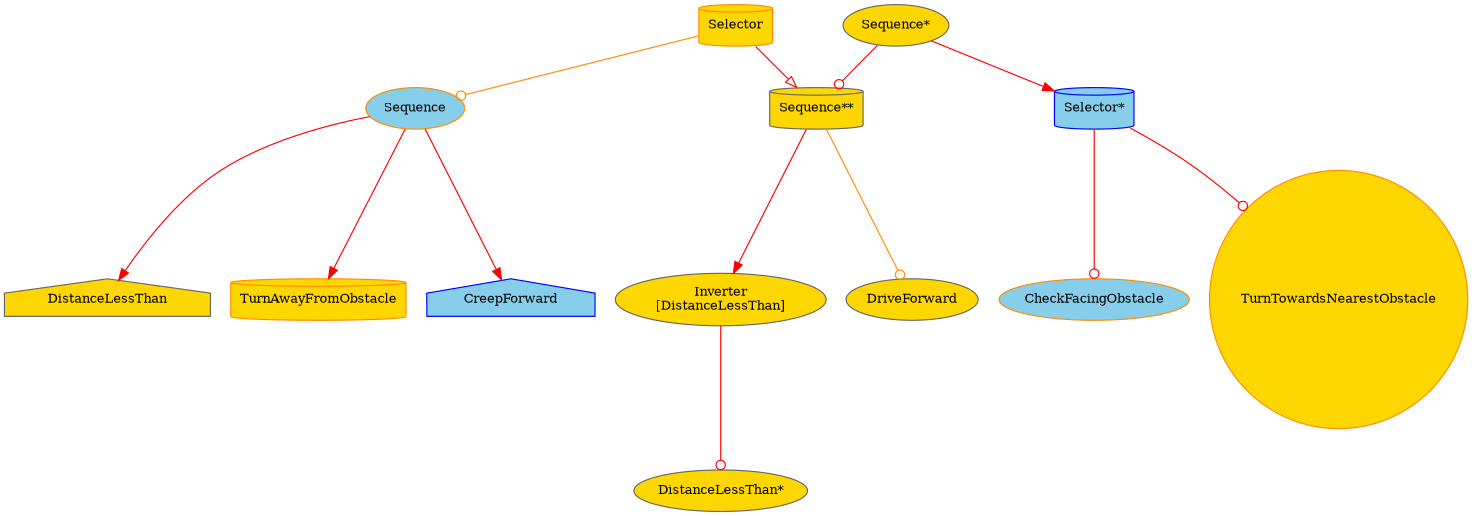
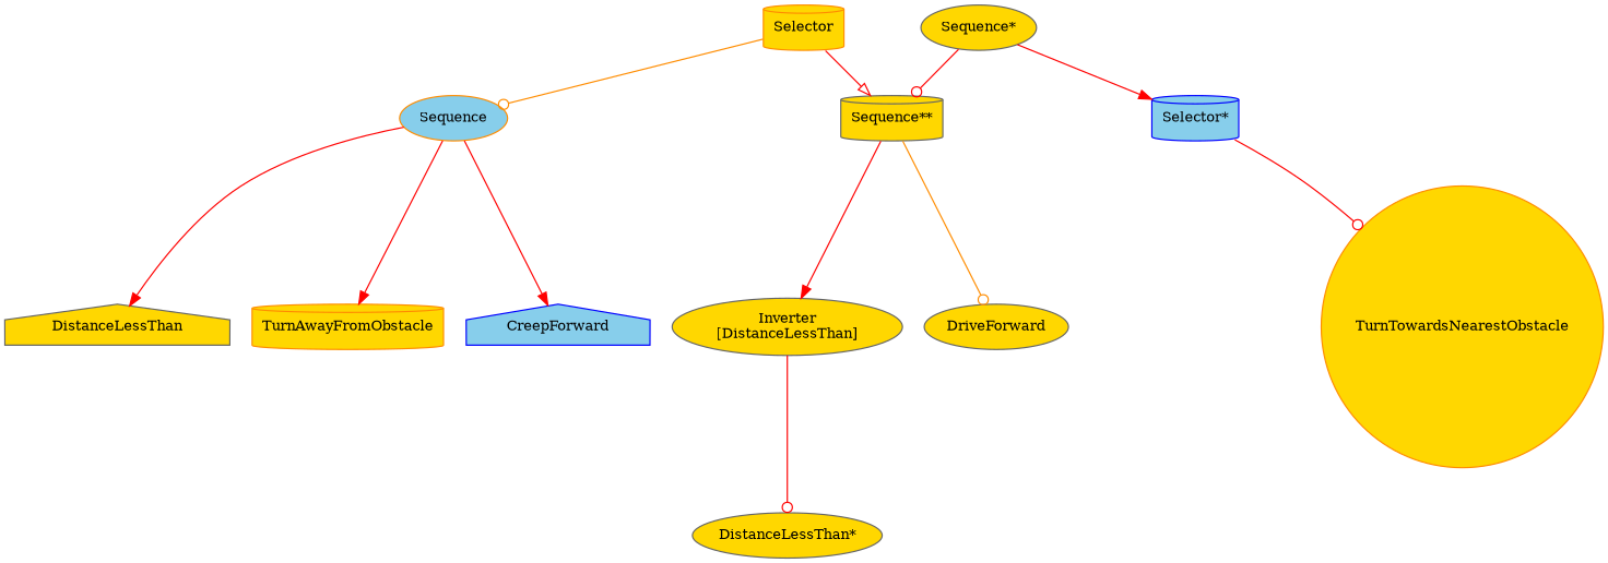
  digraph {
    fontname="times-roman"
    node [color=gray40 fillcolor=gold fontcolor=black fontname="times-roman" fontsize=11 shape=ellipse style=filled]
    edge [arrowhead=odot color=red fontname="times-roman"]
    Selector [color=darkorange shape=cylinder]
    Sequence [color=darkorange fillcolor=skyblue]
    "Sequence**" [shape=cylinder]
    DistanceLessThan [shape=house]
    TurnAwayFromObstacle [color=darkorange shape=cylinder]
    CreepForward [color=blue fillcolor=skyblue shape=house]
    "Sequence*"
    "Selector*" [color=blue fillcolor=skyblue shape=cylinder]
-   CheckFacingObstacle [color=darkorange fillcolor=skyblue]
    TurnTowardsNearestObstacle [color=darkorange shape=circle]
    "Inverter\n[DistanceLessThan]"
    DriveForward
    "DistanceLessThan*"
    Selector -> Sequence [color=darkorange]
    Selector -> "Sequence**" [arrowhead=onormal]
    Sequence -> DistanceLessThan [arrowhead=normal]
    Sequence -> TurnAwayFromObstacle [arrowhead=normal]
    Sequence -> CreepForward [arrowhead=normal]
    "Sequence**" -> "Inverter\n[DistanceLessThan]" [arrowhead=normal]
    "Sequence**" -> DriveForward [color=darkorange]
    "Sequence*" -> "Sequence**"
    "Sequence*" -> "Selector*" [arrowhead=normal]
-   "Selector*" -> CheckFacingObstacle
    "Selector*" -> TurnTowardsNearestObstacle
    "Inverter\n[DistanceLessThan]" -> "DistanceLessThan*"
  }
